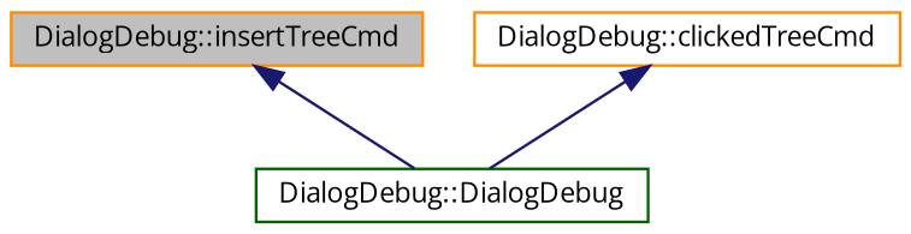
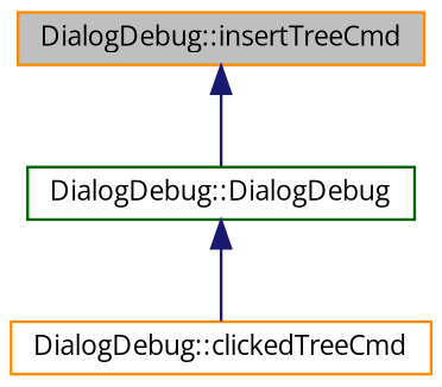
  digraph {
    fontname="Open Sans"
    rankdir=TB
    node [color=darkorange fillcolor=white fontname="Open Sans" fontsize=10 shape=record style=filled]
    edge [color=midnightblue dir=back fontname="Open Sans" fontsize=10 labelfontname=Helvetica labelfontsize=10 style=solid]
    n1 [fillcolor=grey75 fontcolor=black height=0.2 label="DialogDebug::insertTreeCmd" width=0.4]
    n2 [color=darkgreen height=0.2 label="DialogDebug::DialogDebug" width=0.4]
    n3 [height=0.2 label="DialogDebug::clickedTreeCmd" width=0.4]
    n1 -> n2
-   n3 -> n2
+   n2 -> n3
  }
